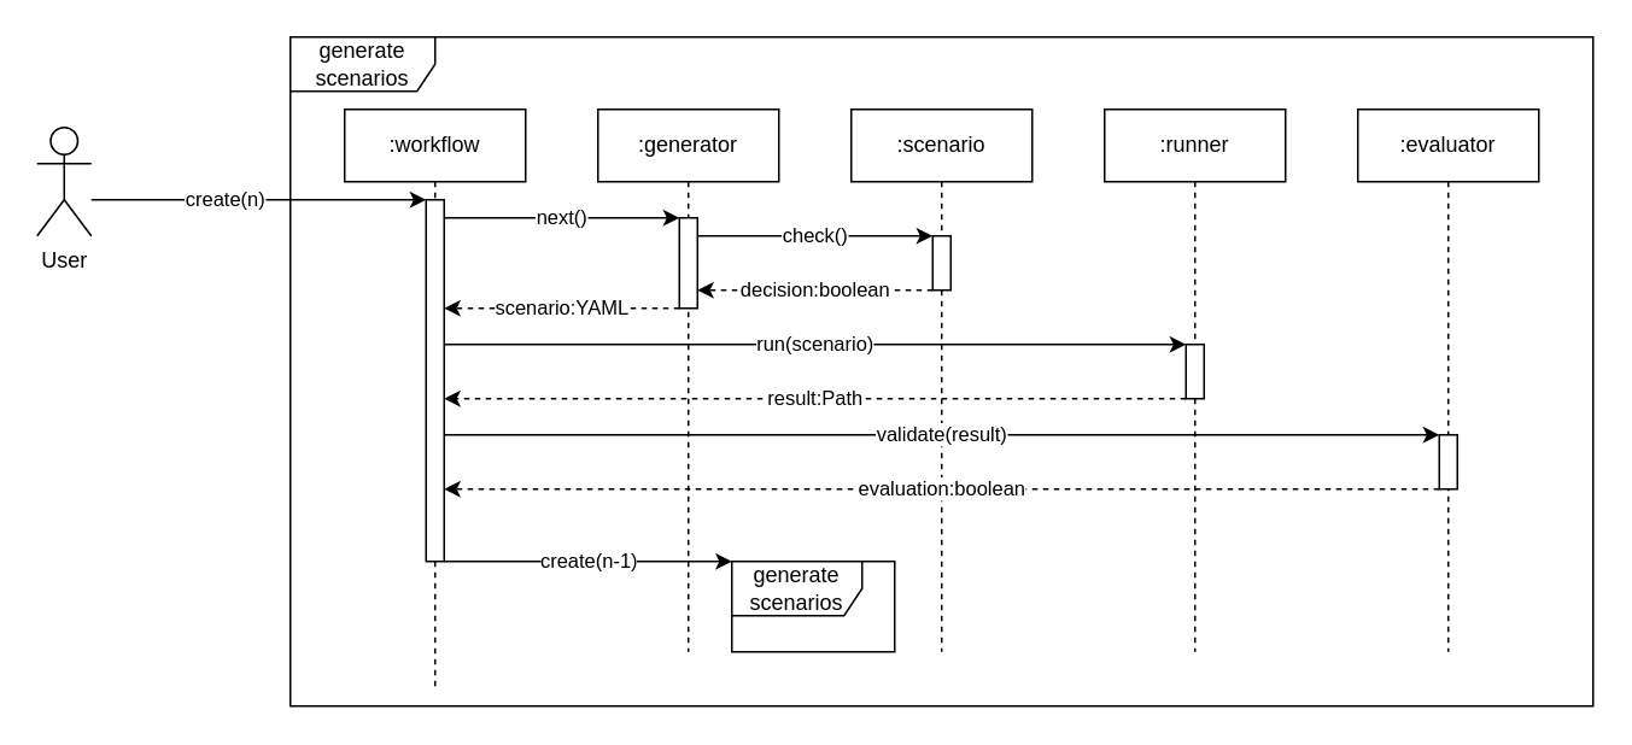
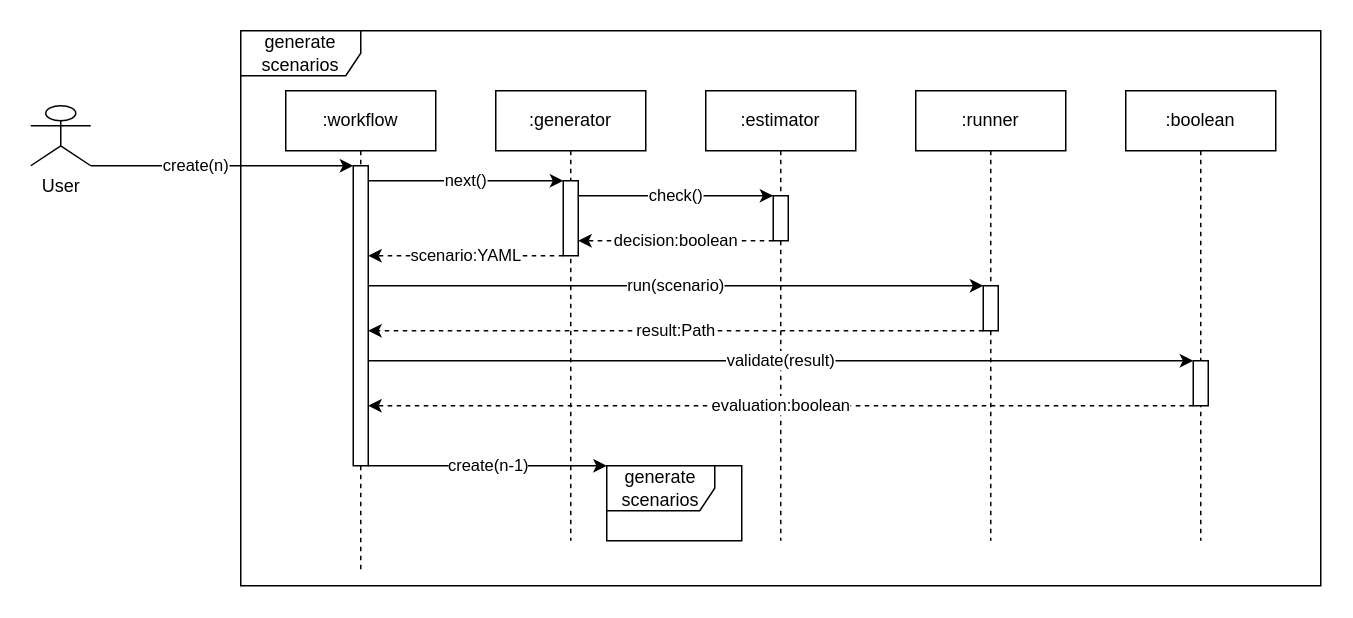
  <mxCell id="0" />
  <mxCell id="1" parent="0" />
  <mxCell id="2" value="create(n) " style="edgeStyle=orthogonalEdgeStyle;rounded=0;orthogonalLoop=1;jettySize=auto;html=1;" edge="1" parent="1" source="3" target="6"><mxGeometry x="-0.2" relative="1" as="geometry"><mxPoint x="110" y="100" as="targetPoint" /><Array as="points"><mxPoint x="140" y="110" /><mxPoint x="140" y="110" /></Array><mxPoint as="offset" /></mxGeometry></mxCell>
- <mxCell id="3" value="User" style="shape=umlActor;verticalLabelPosition=bottom;verticalAlign=top;html=1;outlineConnect=0;" vertex="1" parent="1"><mxGeometry x="20" y="70" width="30" height="60" as="geometry" /></mxCell>
+ <mxCell id="3" value="User" style="shape=umlActor;verticalLabelPosition=bottom;verticalAlign=top;html=1;outlineConnect=0;" vertex="1" parent="1"><mxGeometry x="20" y="70" width="40" height="40" as="geometry" /></mxCell>
  <mxCell id="4" value="generate scenarios" style="shape=umlFrame;whiteSpace=wrap;html=1;pointerEvents=0;width=80;height=30;" vertex="1" parent="1"><mxGeometry x="160" y="20" width="720" height="370" as="geometry" /></mxCell>
  <mxCell id="5" value=":workflow" style="shape=umlLifeline;perimeter=lifelinePerimeter;whiteSpace=wrap;html=1;container=1;dropTarget=0;collapsible=0;recursiveResize=0;outlineConnect=0;portConstraint=eastwest;newEdgeStyle={&quot;edgeStyle&quot;:&quot;elbowEdgeStyle&quot;,&quot;elbow&quot;:&quot;vertical&quot;,&quot;curved&quot;:0,&quot;rounded&quot;:0};" vertex="1" parent="1"><mxGeometry x="190" y="60" width="100" height="320" as="geometry" /></mxCell>
  <mxCell id="6" value="" style="html=1;points=[];perimeter=orthogonalPerimeter;outlineConnect=0;targetShapes=umlLifeline;portConstraint=eastwest;newEdgeStyle={&quot;edgeStyle&quot;:&quot;elbowEdgeStyle&quot;,&quot;elbow&quot;:&quot;vertical&quot;,&quot;curved&quot;:0,&quot;rounded&quot;:0};" vertex="1" parent="5"><mxGeometry x="45" y="50" width="10" height="200" as="geometry" /></mxCell>
  <mxCell id="7" value=":generator" style="shape=umlLifeline;perimeter=lifelinePerimeter;whiteSpace=wrap;html=1;container=1;dropTarget=0;collapsible=0;recursiveResize=0;outlineConnect=0;portConstraint=eastwest;newEdgeStyle={&quot;edgeStyle&quot;:&quot;elbowEdgeStyle&quot;,&quot;elbow&quot;:&quot;vertical&quot;,&quot;curved&quot;:0,&quot;rounded&quot;:0};" vertex="1" parent="1"><mxGeometry x="330" y="60" width="100" height="300" as="geometry" /></mxCell>
  <mxCell id="8" value="" style="html=1;points=[];perimeter=orthogonalPerimeter;outlineConnect=0;targetShapes=umlLifeline;portConstraint=eastwest;newEdgeStyle={&quot;edgeStyle&quot;:&quot;elbowEdgeStyle&quot;,&quot;elbow&quot;:&quot;vertical&quot;,&quot;curved&quot;:0,&quot;rounded&quot;:0};" vertex="1" parent="7"><mxGeometry x="45" y="60" width="10" height="50" as="geometry" /></mxCell>
- <mxCell id="9" value=":scenario" style="shape=umlLifeline;perimeter=lifelinePerimeter;whiteSpace=wrap;html=1;container=1;dropTarget=0;collapsible=0;recursiveResize=0;outlineConnect=0;portConstraint=eastwest;newEdgeStyle={&quot;edgeStyle&quot;:&quot;elbowEdgeStyle&quot;,&quot;elbow&quot;:&quot;vertical&quot;,&quot;curved&quot;:0,&quot;rounded&quot;:0};" vertex="1" parent="1"><mxGeometry x="470" y="60" width="100" height="300" as="geometry" /></mxCell>
+ <mxCell id="9" value=":estimator" style="shape=umlLifeline;perimeter=lifelinePerimeter;whiteSpace=wrap;html=1;container=1;dropTarget=0;collapsible=0;recursiveResize=0;outlineConnect=0;portConstraint=eastwest;newEdgeStyle={&quot;edgeStyle&quot;:&quot;elbowEdgeStyle&quot;,&quot;elbow&quot;:&quot;vertical&quot;,&quot;curved&quot;:0,&quot;rounded&quot;:0};" vertex="1" parent="1"><mxGeometry x="470" y="60" width="100" height="300" as="geometry" /></mxCell>
  <mxCell id="10" value="" style="html=1;points=[];perimeter=orthogonalPerimeter;outlineConnect=0;targetShapes=umlLifeline;portConstraint=eastwest;newEdgeStyle={&quot;edgeStyle&quot;:&quot;elbowEdgeStyle&quot;,&quot;elbow&quot;:&quot;vertical&quot;,&quot;curved&quot;:0,&quot;rounded&quot;:0};" vertex="1" parent="9"><mxGeometry x="45" y="70" width="10" height="30" as="geometry" /></mxCell>
  <mxCell id="11" value=":runner" style="shape=umlLifeline;perimeter=lifelinePerimeter;whiteSpace=wrap;html=1;container=1;dropTarget=0;collapsible=0;recursiveResize=0;outlineConnect=0;portConstraint=eastwest;newEdgeStyle={&quot;edgeStyle&quot;:&quot;elbowEdgeStyle&quot;,&quot;elbow&quot;:&quot;vertical&quot;,&quot;curved&quot;:0,&quot;rounded&quot;:0};" vertex="1" parent="1"><mxGeometry x="610" y="60" width="100" height="300" as="geometry" /></mxCell>
  <mxCell id="12" value="" style="html=1;points=[];perimeter=orthogonalPerimeter;outlineConnect=0;targetShapes=umlLifeline;portConstraint=eastwest;newEdgeStyle={&quot;edgeStyle&quot;:&quot;elbowEdgeStyle&quot;,&quot;elbow&quot;:&quot;vertical&quot;,&quot;curved&quot;:0,&quot;rounded&quot;:0};" vertex="1" parent="11"><mxGeometry x="45" y="130" width="10" height="30" as="geometry" /></mxCell>
- <mxCell id="13" value=":evaluator" style="shape=umlLifeline;perimeter=lifelinePerimeter;whiteSpace=wrap;html=1;container=1;dropTarget=0;collapsible=0;recursiveResize=0;outlineConnect=0;portConstraint=eastwest;newEdgeStyle={&quot;edgeStyle&quot;:&quot;elbowEdgeStyle&quot;,&quot;elbow&quot;:&quot;vertical&quot;,&quot;curved&quot;:0,&quot;rounded&quot;:0};" vertex="1" parent="1"><mxGeometry x="750" y="60" width="100" height="300" as="geometry" /></mxCell>
+ <mxCell id="13" value=":boolean" style="shape=umlLifeline;perimeter=lifelinePerimeter;whiteSpace=wrap;html=1;container=1;dropTarget=0;collapsible=0;recursiveResize=0;outlineConnect=0;portConstraint=eastwest;newEdgeStyle={&quot;edgeStyle&quot;:&quot;elbowEdgeStyle&quot;,&quot;elbow&quot;:&quot;vertical&quot;,&quot;curved&quot;:0,&quot;rounded&quot;:0};" vertex="1" parent="1"><mxGeometry x="750" y="60" width="100" height="300" as="geometry" /></mxCell>
  <mxCell id="14" value="" style="html=1;points=[];perimeter=orthogonalPerimeter;outlineConnect=0;targetShapes=umlLifeline;portConstraint=eastwest;newEdgeStyle={&quot;edgeStyle&quot;:&quot;elbowEdgeStyle&quot;,&quot;elbow&quot;:&quot;vertical&quot;,&quot;curved&quot;:0,&quot;rounded&quot;:0};" vertex="1" parent="13"><mxGeometry x="45" y="180" width="10" height="30" as="geometry" /></mxCell>
  <mxCell id="15" value="next()" style="edgeStyle=elbowEdgeStyle;rounded=0;orthogonalLoop=1;jettySize=auto;html=1;elbow=vertical;curved=0;" edge="1" parent="1" source="6" target="8"><mxGeometry relative="1" as="geometry"><Array as="points"><mxPoint x="300" y="120" /></Array></mxGeometry></mxCell>
  <mxCell id="16" value="check()" style="edgeStyle=elbowEdgeStyle;rounded=0;orthogonalLoop=1;jettySize=auto;html=1;elbow=vertical;curved=0;" edge="1" parent="1" source="8" target="10"><mxGeometry relative="1" as="geometry"><Array as="points"><mxPoint x="430" y="130" /></Array></mxGeometry></mxCell>
  <mxCell id="17" value="decision:boolean" style="edgeStyle=elbowEdgeStyle;rounded=0;orthogonalLoop=1;jettySize=auto;html=1;elbow=vertical;curved=0;dashed=1;" edge="1" parent="1" source="10" target="8"><mxGeometry relative="1" as="geometry"><Array as="points"><mxPoint x="430" y="160" /></Array></mxGeometry></mxCell>
  <mxCell id="18" value="scenario:YAML" style="edgeStyle=elbowEdgeStyle;rounded=0;orthogonalLoop=1;jettySize=auto;html=1;elbow=vertical;curved=0;dashed=1;" edge="1" parent="1" source="8" target="6"><mxGeometry x="0.003" relative="1" as="geometry"><Array as="points"><mxPoint x="300" y="170" /></Array><mxPoint as="offset" /></mxGeometry></mxCell>
  <mxCell id="19" value="run(scenario)" style="edgeStyle=elbowEdgeStyle;rounded=0;orthogonalLoop=1;jettySize=auto;html=1;elbow=vertical;curved=0;" edge="1" parent="1" source="6" target="12"><mxGeometry relative="1" as="geometry"><Array as="points"><mxPoint x="630" y="190" /></Array></mxGeometry></mxCell>
  <mxCell id="20" value="result:Path" style="edgeStyle=elbowEdgeStyle;rounded=0;orthogonalLoop=1;jettySize=auto;html=1;elbow=vertical;curved=0;dashed=1;" edge="1" parent="1" source="12" target="6"><mxGeometry relative="1" as="geometry"><Array as="points"><mxPoint x="430" y="220" /></Array></mxGeometry></mxCell>
  <mxCell id="21" value="validate(result)" style="edgeStyle=elbowEdgeStyle;rounded=0;orthogonalLoop=1;jettySize=auto;html=1;elbow=vertical;curved=0;" edge="1" parent="1" source="6" target="14"><mxGeometry relative="1" as="geometry"><Array as="points"><mxPoint x="770" y="240" /></Array></mxGeometry></mxCell>
  <mxCell id="22" value="evaluation:boolean" style="edgeStyle=elbowEdgeStyle;rounded=0;orthogonalLoop=1;jettySize=auto;html=1;elbow=vertical;curved=0;dashed=1;" edge="1" parent="1" source="14" target="6"><mxGeometry relative="1" as="geometry"><Array as="points"><mxPoint x="500" y="270" /></Array></mxGeometry></mxCell>
  <mxCell id="23" value="generate scenarios" style="shape=umlFrame;whiteSpace=wrap;html=1;pointerEvents=0;width=72;height=30;" vertex="1" parent="1"><mxGeometry x="404" y="310" width="90" height="50" as="geometry" /></mxCell>
  <mxCell id="24" value="create(n-1)" style="edgeStyle=elbowEdgeStyle;rounded=0;orthogonalLoop=1;jettySize=auto;html=1;elbow=vertical;curved=0;" edge="1" parent="1" source="6" target="23"><mxGeometry relative="1" as="geometry"><mxPoint x="230" y="320" as="sourcePoint" /><mxPoint x="392.02" y="323.7" as="targetPoint" /><Array as="points"><mxPoint x="330" y="310" /></Array></mxGeometry></mxCell>
